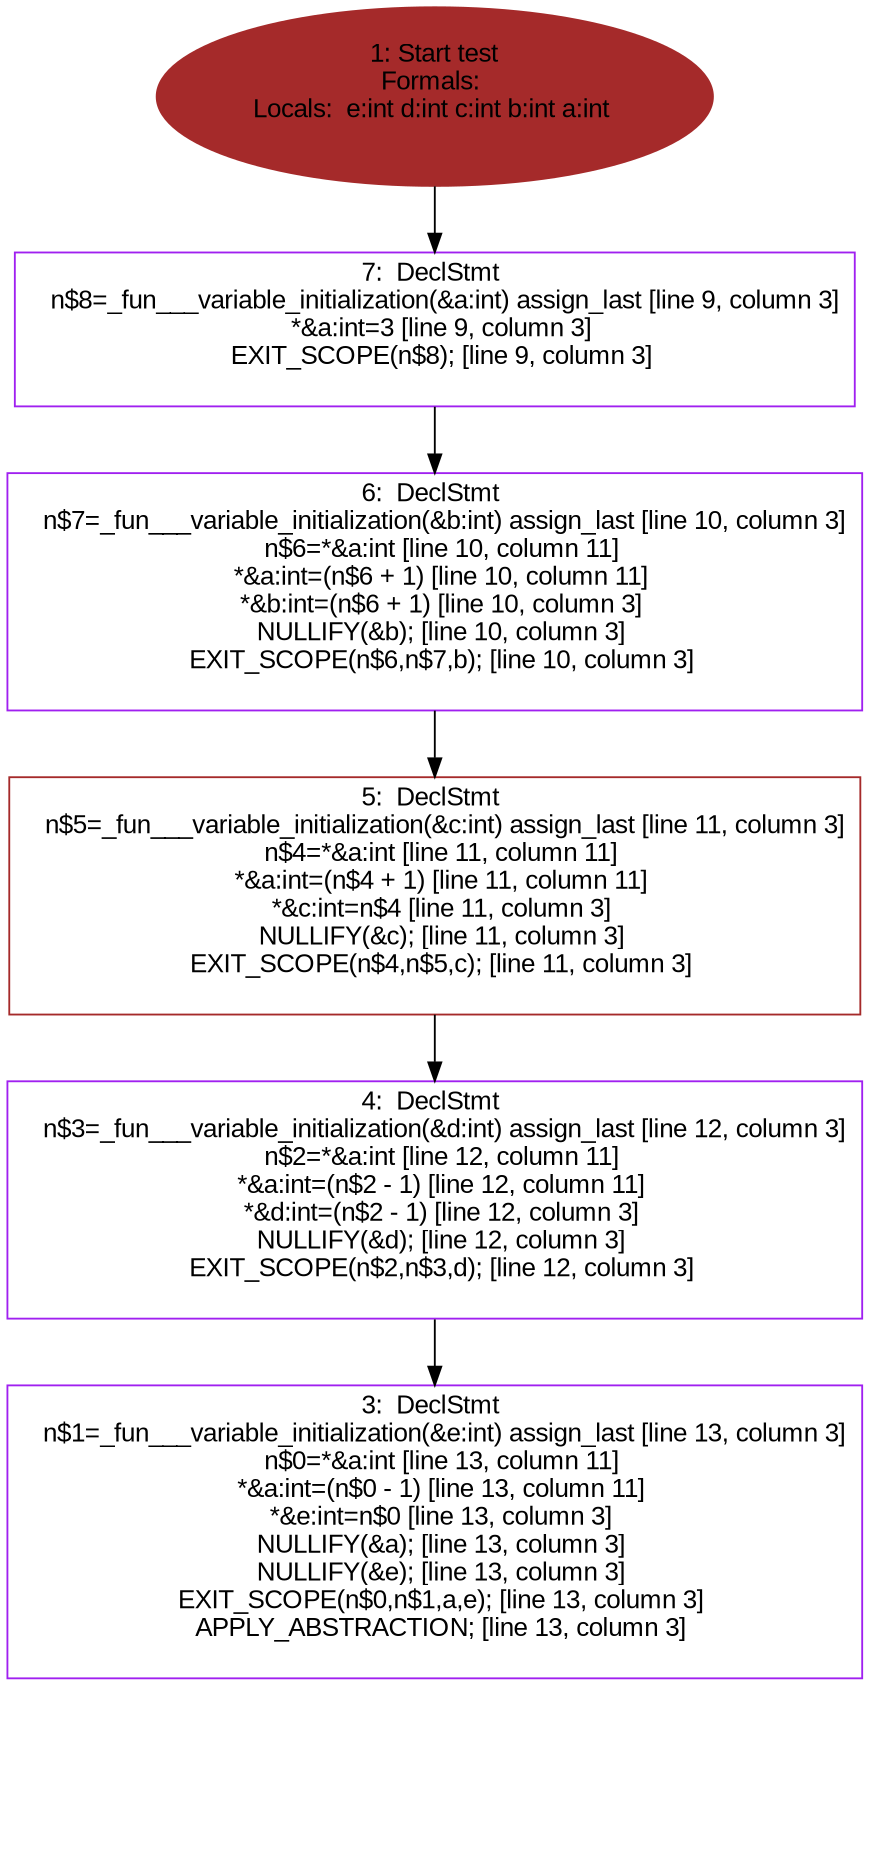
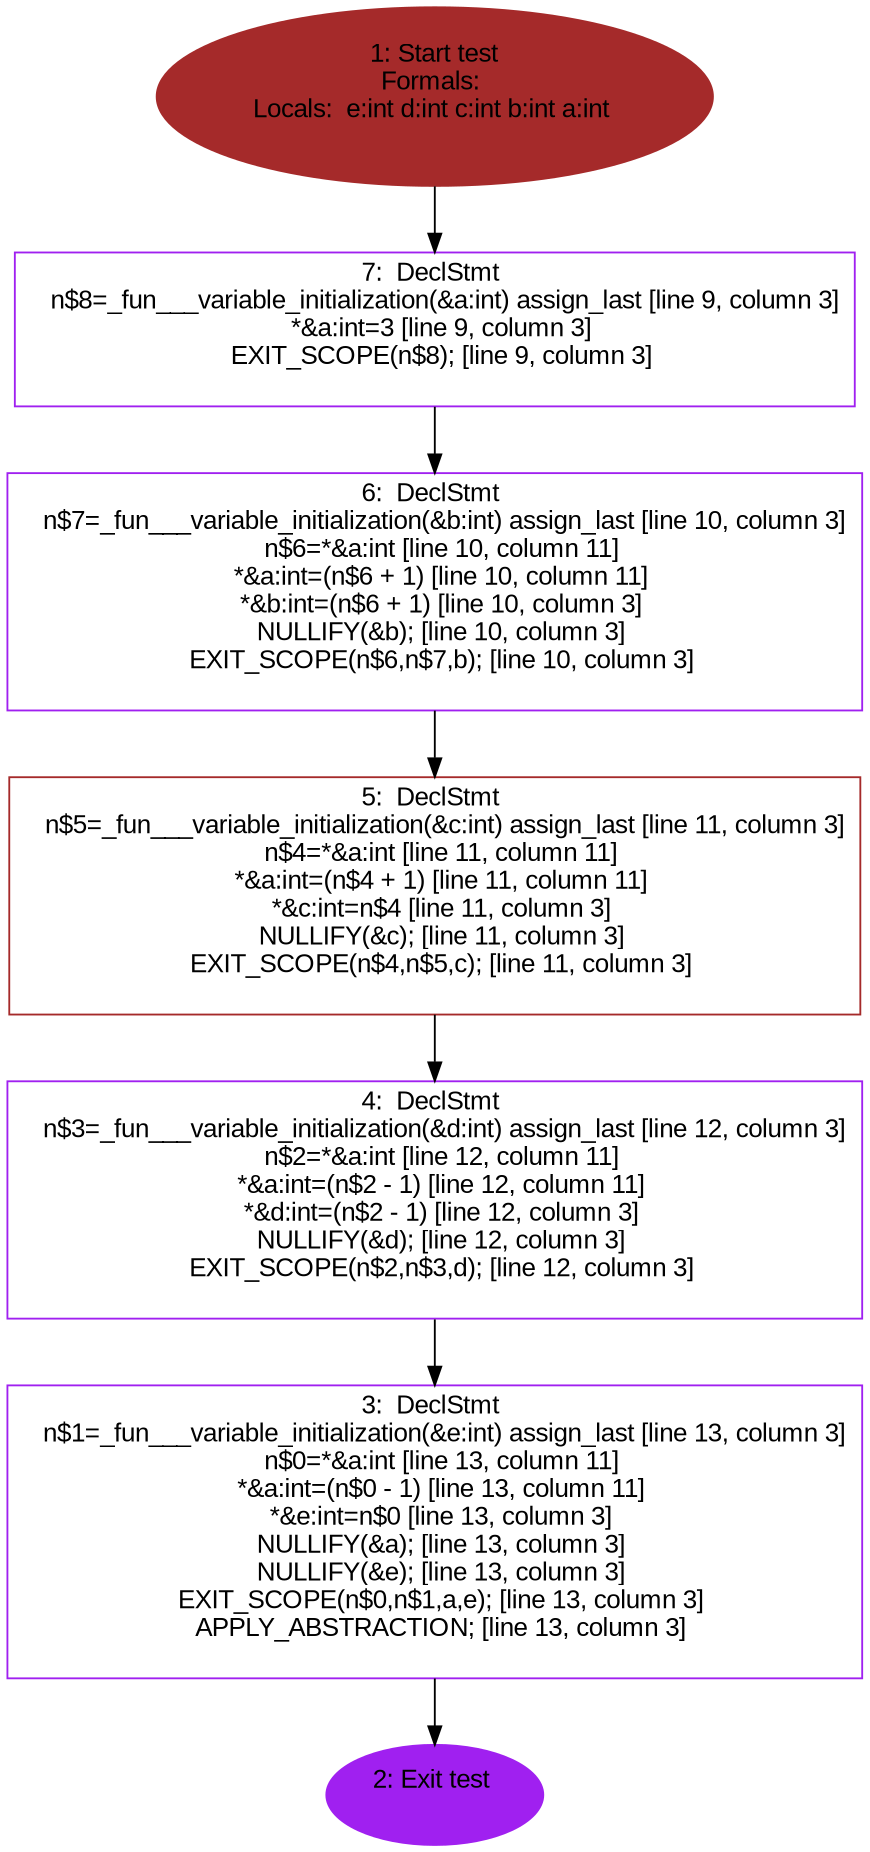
  digraph {
    fontname="Liberation Sans"
    node [color=purple fontname="Liberation Sans" shape=box]
    edge [fontname="Liberation Sans"]
    n1 [color=brown label="1: Start test\nFormals: \nLocals:  e:int d:int c:int b:int a:int \n  " style=filled shape=""]
    n2 [label="7:  DeclStmt \n   n$8=_fun___variable_initialization(&a:int) assign_last [line 9, column 3]\n  *&a:int=3 [line 9, column 3]\n  EXIT_SCOPE(n$8); [line 9, column 3]\n "]
    n3 [label="6:  DeclStmt \n   n$7=_fun___variable_initialization(&b:int) assign_last [line 10, column 3]\n  n$6=*&a:int [line 10, column 11]\n  *&a:int=(n$6 + 1) [line 10, column 11]\n  *&b:int=(n$6 + 1) [line 10, column 3]\n  NULLIFY(&b); [line 10, column 3]\n  EXIT_SCOPE(n$6,n$7,b); [line 10, column 3]\n "]
+   n4 [label="2: Exit test \n  " style=filled shape=""]
    n5 [label="3:  DeclStmt \n   n$1=_fun___variable_initialization(&e:int) assign_last [line 13, column 3]\n  n$0=*&a:int [line 13, column 11]\n  *&a:int=(n$0 - 1) [line 13, column 11]\n  *&e:int=n$0 [line 13, column 3]\n  NULLIFY(&a); [line 13, column 3]\n  NULLIFY(&e); [line 13, column 3]\n  EXIT_SCOPE(n$0,n$1,a,e); [line 13, column 3]\n  APPLY_ABSTRACTION; [line 13, column 3]\n "]
    n6 [label="4:  DeclStmt \n   n$3=_fun___variable_initialization(&d:int) assign_last [line 12, column 3]\n  n$2=*&a:int [line 12, column 11]\n  *&a:int=(n$2 - 1) [line 12, column 11]\n  *&d:int=(n$2 - 1) [line 12, column 3]\n  NULLIFY(&d); [line 12, column 3]\n  EXIT_SCOPE(n$2,n$3,d); [line 12, column 3]\n "]
    n7 [label="5:  DeclStmt \n   n$5=_fun___variable_initialization(&c:int) assign_last [line 11, column 3]\n  n$4=*&a:int [line 11, column 11]\n  *&a:int=(n$4 + 1) [line 11, column 11]\n  *&c:int=n$4 [line 11, column 3]\n  NULLIFY(&c); [line 11, column 3]\n  EXIT_SCOPE(n$4,n$5,c); [line 11, column 3]\n " color=brown]
    n1 -> n2
    n2 -> n3
    n3 -> n7
+   n5 -> n4
    n6 -> n5
    n7 -> n6
  }
